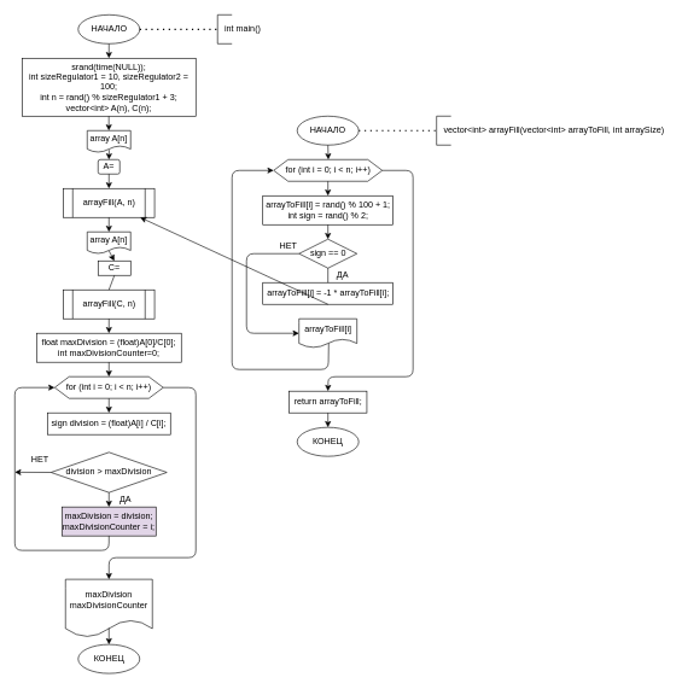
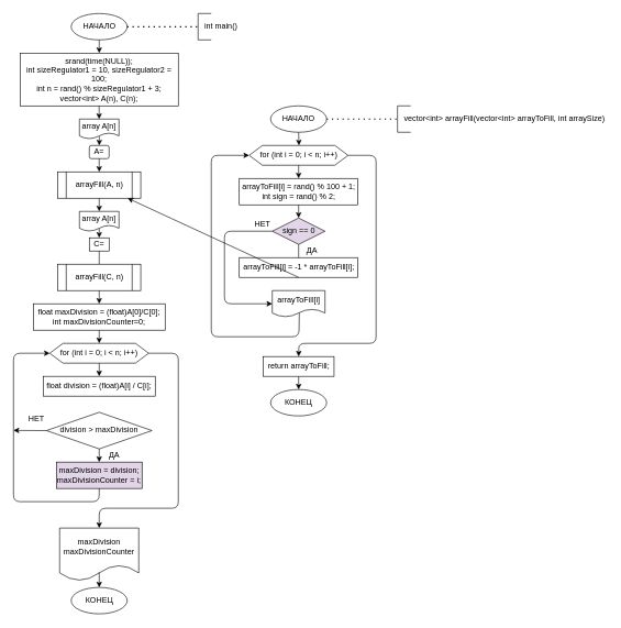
  <mxCell id="0" />
  <mxCell id="1" parent="0" />
  <mxCell id="2" value="&lt;div&gt;srand(time(NULL));&lt;/div&gt;&lt;div&gt;int sizeRegulator1 = 10, sizeRegulator2 = 100;&lt;/div&gt;&lt;div&gt;int n = rand() % sizeRegulator1 + 3;&lt;/div&gt;&lt;div&gt;vector&amp;lt;int&amp;gt; A(n), C(n);&lt;/div&gt;" style="rounded=0;whiteSpace=wrap;html=1;" vertex="1" parent="1"><mxGeometry x="30" y="80" width="240" height="80" as="geometry" /></mxCell>
  <mxCell id="3" value="array A[n]" style="shape=document;whiteSpace=wrap;html=1;boundedLbl=1;" vertex="1" parent="1"><mxGeometry x="120" y="180" width="60" height="30" as="geometry" /></mxCell>
  <mxCell id="4" value="arrayFill(A, n)" style="shape=process;whiteSpace=wrap;html=1;backgroundOutline=1;" vertex="1" parent="1"><mxGeometry x="87" y="260" width="126" height="40" as="geometry" /></mxCell>
  <mxCell id="5" value="&lt;span&gt;array A[n]&lt;/span&gt;" style="shape=document;whiteSpace=wrap;html=1;boundedLbl=1;" vertex="1" parent="1"><mxGeometry x="120" y="320" width="60" height="30" as="geometry" /></mxCell>
  <mxCell id="6" value="А=" style="whiteSpace=wrap;html=1;rounded=1;" vertex="1" parent="1"><mxGeometry x="135" y="220" width="30" height="20" as="geometry" /></mxCell>
- <mxCell id="7" value="С=" style="rounded=0;whiteSpace=wrap;html=1;" vertex="1" parent="1"><mxGeometry x="135" y="360" width="45" height="20" as="geometry" /></mxCell>
+ <mxCell id="7" value="С=" style="rounded=0;whiteSpace=wrap;html=1;" vertex="1" parent="1"><mxGeometry x="135" y="360" width="30" height="20" as="geometry" /></mxCell>
  <mxCell id="8" value="arrayFill(С, n)" style="shape=process;whiteSpace=wrap;html=1;backgroundOutline=1;" vertex="1" parent="1"><mxGeometry x="87" y="400" width="126" height="40" as="geometry" /></mxCell>
  <mxCell id="9" value="&lt;div&gt;float maxDivision = (float)A[0]/C[0];&lt;/div&gt;&lt;div&gt;int maxDivisionCounter=0;&lt;/div&gt;" style="rounded=0;whiteSpace=wrap;html=1;" vertex="1" parent="1"><mxGeometry x="50" y="460" width="200" height="40" as="geometry" /></mxCell>
  <mxCell id="10" value="for (int i = 0; i &lt; n; i++)" style="shape=hexagon;perimeter=hexagonPerimeter2;whiteSpace=wrap;html=1;fixedSize=1;" vertex="1" parent="1"><mxGeometry x="75" y="520" width="150" height="30" as="geometry" /></mxCell>
- <mxCell id="11" value="sign division = (float)A[i] / C[i];" style="rounded=0;whiteSpace=wrap;html=1;" vertex="1" parent="1"><mxGeometry x="65" y="570" width="170" height="30" as="geometry" /></mxCell>
+ <mxCell id="11" value="float division = (float)A[i] / C[i];" style="rounded=0;whiteSpace=wrap;html=1;" vertex="1" parent="1"><mxGeometry x="65" y="570" width="170" height="30" as="geometry" /></mxCell>
  <mxCell id="12" value="division &amp;gt; maxDivision" style="rhombus;whiteSpace=wrap;html=1;" vertex="1" parent="1"><mxGeometry x="70" y="624.5" width="160" height="55.5" as="geometry" /></mxCell>
  <mxCell id="13" value="&lt;div&gt;maxDivision = division;&lt;/div&gt;&lt;div&gt;&lt;span&gt;&#09;&#09;&#09;&lt;/span&gt;maxDivisionCounter = i;&lt;/div&gt;" style="rounded=0;whiteSpace=wrap;html=1;fillColor=#e1d5e7;" vertex="1" parent="1"><mxGeometry x="85" y="700" width="130" height="40" as="geometry" /></mxCell>
  <mxCell id="14" value="maxDivision&lt;br&gt;maxDivisionCounter" style="shape=document;whiteSpace=wrap;html=1;boundedLbl=1;" vertex="1" parent="1"><mxGeometry x="90" y="800" width="120" height="80" as="geometry" /></mxCell>
  <mxCell id="15" value="НАЧАЛО" style="ellipse;whiteSpace=wrap;html=1;" vertex="1" parent="1"><mxGeometry x="107.5" y="20" width="85" height="40" as="geometry" /></mxCell>
  <mxCell id="16" value="КОНЕЦ" style="ellipse;whiteSpace=wrap;html=1;" vertex="1" parent="1"><mxGeometry x="107.5" y="890" width="85" height="40" as="geometry" /></mxCell>
  <mxCell id="17" value="" style="endArrow=classic;html=1;exitX=0.5;exitY=1;exitDx=0;exitDy=0;entryX=0.5;entryY=0;entryDx=0;entryDy=0;" edge="1" parent="1" source="15" target="2"><mxGeometry width="50" height="50" relative="1" as="geometry"><mxPoint x="180" y="130" as="sourcePoint" /><mxPoint x="230" y="80" as="targetPoint" /></mxGeometry></mxCell>
  <mxCell id="18" value="" style="endArrow=classic;html=1;exitX=0.5;exitY=1;exitDx=0;exitDy=0;entryX=0.5;entryY=0;entryDx=0;entryDy=0;" edge="1" parent="1"><mxGeometry width="50" height="50" relative="1" as="geometry"><mxPoint x="149.86" y="160" as="sourcePoint" /><mxPoint x="149.86" y="180" as="targetPoint" /></mxGeometry></mxCell>
  <mxCell id="19" value="" style="endArrow=classic;html=1;exitX=0.504;exitY=0.885;exitDx=0;exitDy=0;entryX=0.5;entryY=0;entryDx=0;entryDy=0;exitPerimeter=0;" edge="1" parent="1" source="3" target="6"><mxGeometry width="50" height="50" relative="1" as="geometry"><mxPoint x="180" y="90" as="sourcePoint" /><mxPoint x="180" y="110" as="targetPoint" /></mxGeometry></mxCell>
  <mxCell id="20" value="" style="endArrow=classic;html=1;exitX=0.5;exitY=1;exitDx=0;exitDy=0;entryX=0.5;entryY=0;entryDx=0;entryDy=0;" edge="1" parent="1" source="6" target="4"><mxGeometry width="50" height="50" relative="1" as="geometry"><mxPoint x="190" y="100" as="sourcePoint" /><mxPoint x="190" y="120" as="targetPoint" /></mxGeometry></mxCell>
  <mxCell id="21" value="" style="endArrow=classic;html=1;exitX=0.5;exitY=1;exitDx=0;exitDy=0;entryX=0.5;entryY=0;entryDx=0;entryDy=0;" edge="1" parent="1" source="4" target="5"><mxGeometry width="50" height="50" relative="1" as="geometry"><mxPoint x="200" y="110" as="sourcePoint" /><mxPoint x="200" y="130" as="targetPoint" /></mxGeometry></mxCell>
  <mxCell id="22" value="" style="endArrow=classic;html=1;entryX=0.5;entryY=0;entryDx=0;entryDy=0;" edge="1" parent="1" target="7"><mxGeometry width="50" height="50" relative="1" as="geometry"><mxPoint x="150" y="346" as="sourcePoint" /><mxPoint x="210" y="140" as="targetPoint" /></mxGeometry></mxCell>
  <mxCell id="23" value="" style="endArrow=none;html=1;exitX=0.5;exitY=1;exitDx=0;exitDy=0;entryX=0.5;entryY=0;entryDx=0;entryDy=0;" edge="1" parent="1" source="7" target="8"><mxGeometry width="50" height="50" relative="1" as="geometry"><mxPoint x="160" y="310" as="sourcePoint" /><mxPoint x="160" y="330" as="targetPoint" /></mxGeometry></mxCell>
  <mxCell id="24" value="" style="endArrow=classic;html=1;exitX=0.5;exitY=1;exitDx=0;exitDy=0;entryX=0.5;entryY=0;entryDx=0;entryDy=0;" edge="1" parent="1" source="8" target="9"><mxGeometry width="50" height="50" relative="1" as="geometry"><mxPoint x="140" y="490" as="sourcePoint" /><mxPoint x="190" y="440" as="targetPoint" /></mxGeometry></mxCell>
  <mxCell id="25" value="" style="endArrow=classic;html=1;exitX=0.5;exitY=1;exitDx=0;exitDy=0;entryX=0.5;entryY=0;entryDx=0;entryDy=0;" edge="1" parent="1" source="9" target="10"><mxGeometry width="50" height="50" relative="1" as="geometry"><mxPoint x="170" y="550" as="sourcePoint" /><mxPoint x="220" y="500" as="targetPoint" /></mxGeometry></mxCell>
  <mxCell id="26" value="" style="endArrow=classic;html=1;exitX=0.5;exitY=1;exitDx=0;exitDy=0;entryX=0.5;entryY=0;entryDx=0;entryDy=0;" edge="1" parent="1" source="10" target="11"><mxGeometry width="50" height="50" relative="1" as="geometry"><mxPoint x="270" y="600" as="sourcePoint" /><mxPoint x="320" y="550" as="targetPoint" /></mxGeometry></mxCell>
  <mxCell id="27" value="" style="endArrow=classic;html=1;exitX=0.5;exitY=1;exitDx=0;exitDy=0;" edge="1" parent="1" source="12" target="13"><mxGeometry width="50" height="50" relative="1" as="geometry"><mxPoint x="320" y="740" as="sourcePoint" /><mxPoint x="370" y="690" as="targetPoint" /></mxGeometry></mxCell>
  <mxCell id="28" value="" style="endArrow=classic;html=1;entryX=0;entryY=0.5;entryDx=0;entryDy=0;exitX=0.5;exitY=1;exitDx=0;exitDy=0;" edge="1" parent="1" source="13" target="10"><mxGeometry width="50" height="50" relative="1" as="geometry"><mxPoint x="70" y="770" as="sourcePoint" /><mxPoint x="240" y="660" as="targetPoint" /><Array as="points"><mxPoint x="150" y="760" /><mxPoint x="20" y="760" /><mxPoint x="20" y="535" /></Array></mxGeometry></mxCell>
  <mxCell id="29" value="" style="endArrow=classic;html=1;entryX=0.5;entryY=0;entryDx=0;entryDy=0;exitX=1;exitY=0.5;exitDx=0;exitDy=0;" edge="1" parent="1" source="10" target="14"><mxGeometry width="50" height="50" relative="1" as="geometry"><mxPoint x="150" y="780" as="sourcePoint" /><mxPoint x="300" y="610" as="targetPoint" /><Array as="points"><mxPoint x="270" y="535" /><mxPoint x="270" y="770" /><mxPoint x="150" y="770" /></Array></mxGeometry></mxCell>
  <mxCell id="30" value="" style="endArrow=classic;html=1;exitX=0;exitY=0.5;exitDx=0;exitDy=0;" edge="1" parent="1" source="12"><mxGeometry width="50" height="50" relative="1" as="geometry"><mxPoint x="320" y="640" as="sourcePoint" /><mxPoint x="20" y="652" as="targetPoint" /></mxGeometry></mxCell>
  <mxCell id="31" value="ДА" style="text;html=1;strokeColor=none;fillColor=none;align=center;verticalAlign=middle;whiteSpace=wrap;rounded=0;" vertex="1" parent="1"><mxGeometry x="152.5" y="680" width="40" height="20" as="geometry" /></mxCell>
  <mxCell id="32" value="НЕТ" style="text;html=1;strokeColor=none;fillColor=none;align=center;verticalAlign=middle;whiteSpace=wrap;rounded=0;" vertex="1" parent="1"><mxGeometry x="35" y="624.5" width="40" height="20" as="geometry" /></mxCell>
  <mxCell id="33" value="" style="endArrow=classic;html=1;entryX=0.5;entryY=0;entryDx=0;entryDy=0;" edge="1" parent="1" target="16"><mxGeometry width="50" height="50" relative="1" as="geometry"><mxPoint x="150" y="867" as="sourcePoint" /><mxPoint x="290" y="770" as="targetPoint" /></mxGeometry></mxCell>
  <mxCell id="34" value="НАЧАЛО" style="ellipse;whiteSpace=wrap;html=1;" vertex="1" parent="1"><mxGeometry x="410" y="160" width="85" height="40" as="geometry" /></mxCell>
  <mxCell id="35" value="" style="endArrow=classic;html=1;exitX=0.5;exitY=1;exitDx=0;exitDy=0;" edge="1" parent="1" source="34"><mxGeometry width="50" height="50" relative="1" as="geometry"><mxPoint x="490" y="300" as="sourcePoint" /><mxPoint x="453" y="220" as="targetPoint" /></mxGeometry></mxCell>
  <mxCell id="36" value="for (int i = 0; i &lt; n; i++)" style="shape=hexagon;perimeter=hexagonPerimeter2;whiteSpace=wrap;html=1;fixedSize=1;" vertex="1" parent="1"><mxGeometry x="377.5" y="220" width="150" height="30" as="geometry" /></mxCell>
  <mxCell id="37" value="&lt;div&gt;arrayToFill[i] = rand() % 100 + 1;&lt;/div&gt;&lt;div&gt;int sign = rand() % 2;&lt;/div&gt;" style="rounded=0;whiteSpace=wrap;html=1;" vertex="1" parent="1"><mxGeometry x="362.5" y="270" width="180" height="40" as="geometry" /></mxCell>
- <mxCell id="38" value="sign == 0" style="rhombus;whiteSpace=wrap;html=1;" vertex="1" parent="1"><mxGeometry x="412.5" y="330" width="80" height="40" as="geometry" /></mxCell>
+ <mxCell id="38" value="sign == 0" style="rhombus;whiteSpace=wrap;html=1;fillColor=#e1d5e7;" vertex="1" parent="1"><mxGeometry x="412.5" y="330" width="80" height="40" as="geometry" /></mxCell>
  <mxCell id="39" value="arrayToFill[i] = -1 * arrayToFill[i];" style="rounded=0;whiteSpace=wrap;html=1;" vertex="1" parent="1"><mxGeometry x="362.5" y="390" width="180" height="30" as="geometry" /></mxCell>
  <mxCell id="40" value="arrayToFill[i]" style="shape=document;whiteSpace=wrap;html=1;boundedLbl=1;" vertex="1" parent="1"><mxGeometry x="412.5" y="440" width="80" height="40" as="geometry" /></mxCell>
  <mxCell id="41" value="return arrayToFill;" style="rounded=0;whiteSpace=wrap;html=1;" vertex="1" parent="1"><mxGeometry x="398.75" y="540" width="107.5" height="30" as="geometry" /></mxCell>
  <mxCell id="42" value="" style="endArrow=classic;html=1;exitX=0.5;exitY=1;exitDx=0;exitDy=0;entryX=0.5;entryY=0;entryDx=0;entryDy=0;" edge="1" parent="1" source="36" target="37"><mxGeometry width="50" height="50" relative="1" as="geometry"><mxPoint x="530" y="340" as="sourcePoint" /><mxPoint x="580" y="290" as="targetPoint" /></mxGeometry></mxCell>
  <mxCell id="43" value="" style="endArrow=classic;html=1;exitX=0.5;exitY=1;exitDx=0;exitDy=0;entryX=0.5;entryY=0;entryDx=0;entryDy=0;" edge="1" parent="1" source="37" target="38"><mxGeometry width="50" height="50" relative="1" as="geometry"><mxPoint x="560" y="370" as="sourcePoint" /><mxPoint x="610" y="320" as="targetPoint" /></mxGeometry></mxCell>
  <mxCell id="44" value="" style="endArrow=none;html=1;exitX=0.5;exitY=1;exitDx=0;exitDy=0;entryX=0.5;entryY=0;entryDx=0;entryDy=0;" edge="1" parent="1" source="38" target="39"><mxGeometry width="50" height="50" relative="1" as="geometry"><mxPoint x="590" y="390" as="sourcePoint" /><mxPoint x="640" y="340" as="targetPoint" /></mxGeometry></mxCell>
  <mxCell id="45" value="" style="endArrow=classic;html=1;exitX=0.5;exitY=1;exitDx=0;exitDy=0;" edge="1" parent="1" source="39" target="4"><mxGeometry width="50" height="50" relative="1" as="geometry"><mxPoint x="320" y="470" as="sourcePoint" /><mxPoint x="370" y="420" as="targetPoint" /></mxGeometry></mxCell>
  <mxCell id="46" value="" style="endArrow=classic;html=1;exitX=0;exitY=0.5;exitDx=0;exitDy=0;entryX=0;entryY=0.5;entryDx=0;entryDy=0;" edge="1" parent="1" source="38" target="40"><mxGeometry width="50" height="50" relative="1" as="geometry"><mxPoint x="310" y="410" as="sourcePoint" /><mxPoint x="360" y="360" as="targetPoint" /><Array as="points"><mxPoint x="340" y="350" /><mxPoint x="340" y="460" /></Array></mxGeometry></mxCell>
  <mxCell id="47" value="" style="endArrow=classic;html=1;entryX=0;entryY=0.5;entryDx=0;entryDy=0;exitX=0.513;exitY=0.846;exitDx=0;exitDy=0;exitPerimeter=0;" edge="1" parent="1" source="40" target="36"><mxGeometry width="50" height="50" relative="1" as="geometry"><mxPoint x="460" y="480" as="sourcePoint" /><mxPoint x="510" y="480" as="targetPoint" /><Array as="points"><mxPoint x="453" y="510" /><mxPoint x="320" y="510" /><mxPoint x="320" y="235" /></Array></mxGeometry></mxCell>
  <mxCell id="48" value="" style="endArrow=classic;html=1;exitX=1;exitY=0.5;exitDx=0;exitDy=0;entryX=0.5;entryY=0;entryDx=0;entryDy=0;" edge="1" parent="1" source="36" target="41"><mxGeometry width="50" height="50" relative="1" as="geometry"><mxPoint x="640" y="470" as="sourcePoint" /><mxPoint x="690" y="420" as="targetPoint" /><Array as="points"><mxPoint x="570" y="235" /><mxPoint x="570" y="520" /><mxPoint x="453" y="520" /></Array></mxGeometry></mxCell>
  <mxCell id="49" value="КОНЕЦ" style="ellipse;whiteSpace=wrap;html=1;" vertex="1" parent="1"><mxGeometry x="410" y="590" width="85" height="40" as="geometry" /></mxCell>
  <mxCell id="50" value="" style="endArrow=classic;html=1;exitX=0.5;exitY=1;exitDx=0;exitDy=0;entryX=0.5;entryY=0;entryDx=0;entryDy=0;" edge="1" parent="1" source="41" target="49"><mxGeometry width="50" height="50" relative="1" as="geometry"><mxPoint x="470" y="430" as="sourcePoint" /><mxPoint x="520" y="380" as="targetPoint" /></mxGeometry></mxCell>
  <mxCell id="51" value="ДА" style="text;html=1;strokeColor=none;fillColor=none;align=center;verticalAlign=middle;whiteSpace=wrap;rounded=0;" vertex="1" parent="1"><mxGeometry x="452.5" y="370" width="40" height="20" as="geometry" /></mxCell>
  <mxCell id="52" value="НЕТ" style="text;html=1;strokeColor=none;fillColor=none;align=center;verticalAlign=middle;whiteSpace=wrap;rounded=0;" vertex="1" parent="1"><mxGeometry x="377.5" y="330" width="40" height="20" as="geometry" /></mxCell>
  <mxCell id="53" value="" style="endArrow=none;dashed=1;html=1;dashPattern=1 3;strokeWidth=2;exitX=1;exitY=0.5;exitDx=0;exitDy=0;" edge="1" parent="1" source="15"><mxGeometry width="50" height="50" relative="1" as="geometry"><mxPoint x="370" y="220" as="sourcePoint" /><mxPoint x="300" y="40" as="targetPoint" /></mxGeometry></mxCell>
  <mxCell id="54" value="" style="endArrow=none;html=1;" edge="1" parent="1"><mxGeometry width="50" height="50" relative="1" as="geometry"><mxPoint x="300" y="60" as="sourcePoint" /><mxPoint x="300" y="20" as="targetPoint" /></mxGeometry></mxCell>
  <mxCell id="55" value="" style="endArrow=none;html=1;" edge="1" parent="1"><mxGeometry width="50" height="50" relative="1" as="geometry"><mxPoint x="300" y="20" as="sourcePoint" /><mxPoint x="320" y="20" as="targetPoint" /></mxGeometry></mxCell>
  <mxCell id="56" value="" style="endArrow=none;html=1;" edge="1" parent="1"><mxGeometry width="50" height="50" relative="1" as="geometry"><mxPoint x="300" y="60" as="sourcePoint" /><mxPoint x="320" y="60" as="targetPoint" /></mxGeometry></mxCell>
  <mxCell id="57" value="int main()" style="text;html=1;strokeColor=none;fillColor=none;align=center;verticalAlign=middle;whiteSpace=wrap;rounded=0;" vertex="1" parent="1"><mxGeometry x="300" y="35" width="70" height="10" as="geometry" /></mxCell>
  <mxCell id="58" value="" style="endArrow=none;dashed=1;html=1;dashPattern=1 3;strokeWidth=2;exitX=1;exitY=0.5;exitDx=0;exitDy=0;" edge="1" parent="1"><mxGeometry width="50" height="50" relative="1" as="geometry"><mxPoint x="495" y="180" as="sourcePoint" /><mxPoint x="602.5" y="180" as="targetPoint" /></mxGeometry></mxCell>
  <mxCell id="59" value="" style="endArrow=none;html=1;" edge="1" parent="1"><mxGeometry width="50" height="50" relative="1" as="geometry"><mxPoint x="602.5" y="200" as="sourcePoint" /><mxPoint x="602.5" y="160" as="targetPoint" /></mxGeometry></mxCell>
  <mxCell id="60" value="" style="endArrow=none;html=1;" edge="1" parent="1"><mxGeometry width="50" height="50" relative="1" as="geometry"><mxPoint x="602.5" y="160" as="sourcePoint" /><mxPoint x="622.5" y="160" as="targetPoint" /></mxGeometry></mxCell>
  <mxCell id="61" value="" style="endArrow=none;html=1;" edge="1" parent="1"><mxGeometry width="50" height="50" relative="1" as="geometry"><mxPoint x="602.5" y="200" as="sourcePoint" /><mxPoint x="622.5" y="200" as="targetPoint" /></mxGeometry></mxCell>
  <mxCell id="62" value="vector&amp;lt;int&amp;gt; arrayFill(vector&amp;lt;int&amp;gt; arrayToFill, int arraySize)" style="text;html=1;strokeColor=none;fillColor=none;align=center;verticalAlign=middle;whiteSpace=wrap;rounded=0;" vertex="1" parent="1"><mxGeometry x="610" y="170" width="310" height="20" as="geometry" /></mxCell>
